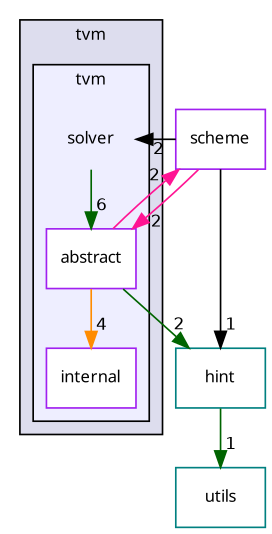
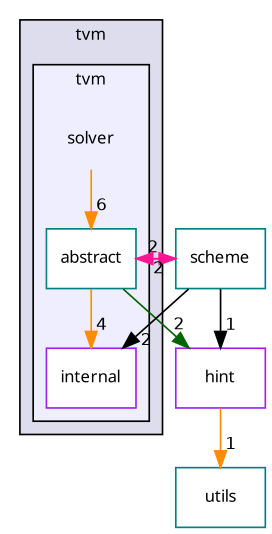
  digraph {
    compound=true
    fontname="Noto Sans"
    node [color=teal fontname="Noto Sans" fontsize=10 shape=box fillcolor=white style=filled]
    edge [color=darkgreen fontname="Noto Sans" headlabel=2 labeldistance=1.5 labelfontname=Helvetica labelfontsize=10]
    n1 [label=solver shape=plaintext fillcolor="" style=""]
-   n2 [color=purple label=abstract]
+   n2 [label=abstract]
    n3 [color=purple label=internal]
-   n4 [label=hint]
-   n5 [color=purple label=scheme]
+   n4 [color=purple label=hint]
+   n5 [label=scheme]
    n6 [label=utils]
    subgraph cluster_1 {
      bgcolor="#ddddee"
      fontsize=10
      label=tvm
      pencolor=black
      subgraph cluster_2 {
        bgcolor="#eeeeff"
        fontsize=10
        label=tvm
        pencolor=black
        n1
        n2
        n3
      }
    }
-   n1 -> n2 [headlabel=6]
+   n1 -> n2 [color=darkorange headlabel=6]
    n2 -> n3 [color=darkorange headlabel=4]
    n2 -> n4
    n2 -> n5 [color=deeppink]
-   n4 -> n6 [headlabel=1]
-   n5 -> n1 [color=black]
+   n4 -> n6 [color=darkorange headlabel=1]
+   n5 -> n3 [color=black]
    n5 -> n2 [color=deeppink]
    n5 -> n4 [color=black headlabel=1]
  }
